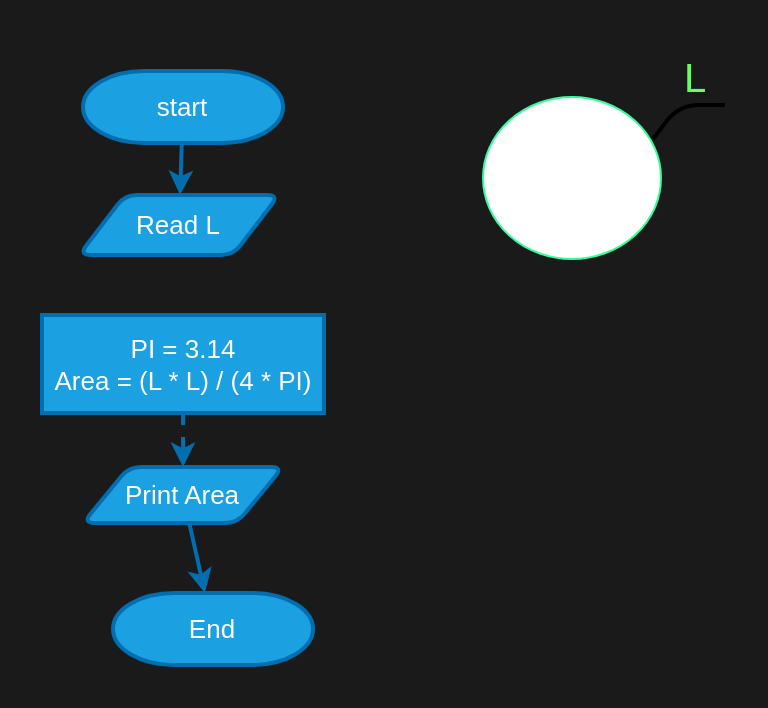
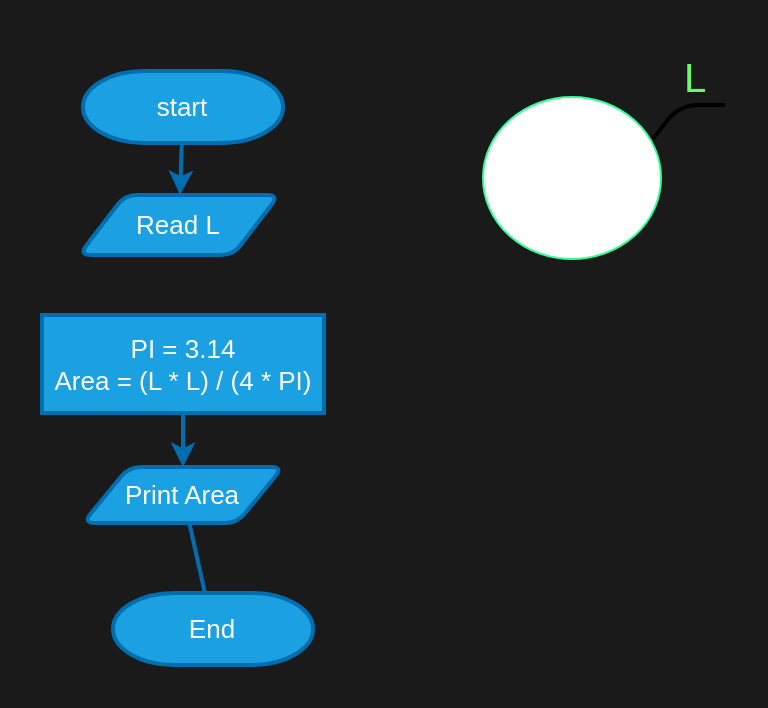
  <mxCell id="0" />
  <mxCell id="1" parent="0" />
  <mxCell id="2" value="" style="edgeStyle=none;html=1;fontSize=13;fillColor=#1ba1e2;strokeColor=#006EAF;strokeWidth=2;" edge="1" parent="1" source="3" target="4"><mxGeometry relative="1" as="geometry" /></mxCell>
  <mxCell id="3" value="&lt;font style=&quot;font-size: 13px;&quot;&gt;start&lt;/font&gt;" style="strokeWidth=2;html=1;shape=mxgraph.flowchart.terminator;whiteSpace=wrap;fillColor=#1ba1e2;fontColor=#ffffff;strokeColor=#006EAF;" vertex="1" parent="1"><mxGeometry x="41" y="35" width="100" height="36" as="geometry" /></mxCell>
  <mxCell id="4" value="Read L" style="shape=parallelogram;html=1;strokeWidth=2;perimeter=parallelogramPerimeter;whiteSpace=wrap;rounded=1;arcSize=12;size=0.23;fontSize=13;fillColor=#1ba1e2;fontColor=#ffffff;strokeColor=#006EAF;" vertex="1" parent="1"><mxGeometry x="39" y="97" width="100" height="30" as="geometry" /></mxCell>
- <mxCell id="5" value="" style="edgeStyle=none;html=1;strokeWidth=2;fontSize=20;fontColor=#66FF66;fillColor=#1ba1e2;strokeColor=#006EAF;dashed=1;" edge="1" parent="1" source="6" target="11"><mxGeometry relative="1" as="geometry" /></mxCell>
+ <mxCell id="5" value="" style="edgeStyle=none;html=1;strokeWidth=2;fontSize=20;fontColor=#66FF66;fillColor=#1ba1e2;strokeColor=#006EAF;" edge="1" parent="1" source="6" target="11"><mxGeometry relative="1" as="geometry" /></mxCell>
  <mxCell id="6" value="PI = 3.14&lt;br&gt;Area = (L * L) / (4 * PI)" style="whiteSpace=wrap;html=1;fontSize=13;fillColor=#1ba1e2;strokeColor=#006EAF;fontColor=#ffffff;strokeWidth=2;arcSize=12;rounded=0;" vertex="1" parent="1"><mxGeometry x="20.5" y="157" width="141" height="49" as="geometry" /></mxCell>
  <mxCell id="7" value="" style="verticalLabelPosition=bottom;verticalAlign=top;html=1;shape=mxgraph.flowchart.on-page_reference;fontSize=13;strokeColor=#33FF99;" vertex="1" parent="1"><mxGeometry x="241" y="48" width="89" height="81" as="geometry" /></mxCell>
  <mxCell id="8" value="" style="endArrow=none;html=1;strokeWidth=2;fontSize=13;" edge="1" parent="1"><mxGeometry width="50" height="50" relative="1" as="geometry"><mxPoint x="326" y="69" as="sourcePoint" /><mxPoint x="362" y="52" as="targetPoint" /><Array as="points"><mxPoint x="339" y="52" /></Array></mxGeometry></mxCell>
  <mxCell id="9" value="&lt;font color=&quot;#66ff66&quot; style=&quot;font-size: 20px;&quot;&gt;L&lt;/font&gt;" style="text;html=1;align=center;verticalAlign=middle;resizable=0;points=[];autosize=1;strokeColor=none;fillColor=none;fontSize=13;" vertex="1" parent="1"><mxGeometry x="332" y="20" width="29" height="36" as="geometry" /></mxCell>
- <mxCell id="10" value="" style="edgeStyle=none;html=1;strokeWidth=2;fontSize=20;fontColor=#66FF66;fillColor=#1ba1e2;strokeColor=#006EAF;" edge="1" parent="1" source="11" target="12"><mxGeometry relative="1" as="geometry" /></mxCell>
+ <mxCell id="10" value="" style="edgeStyle=none;html=1;strokeWidth=2;fontSize=20;fontColor=#66FF66;fillColor=#1ba1e2;strokeColor=#006EAF;endArrow=none;" edge="1" parent="1" source="11" target="12"><mxGeometry relative="1" as="geometry" /></mxCell>
  <mxCell id="11" value="Print Area" style="shape=parallelogram;html=1;strokeWidth=2;perimeter=parallelogramPerimeter;whiteSpace=wrap;rounded=1;arcSize=12;size=0.23;fontSize=13;fillColor=#1ba1e2;fontColor=#ffffff;strokeColor=#006EAF;" vertex="1" parent="1"><mxGeometry x="41" y="233" width="100" height="28" as="geometry" /></mxCell>
  <mxCell id="12" value="&lt;font style=&quot;font-size: 13px;&quot;&gt;End&lt;/font&gt;" style="strokeWidth=2;html=1;shape=mxgraph.flowchart.terminator;whiteSpace=wrap;fillColor=#1ba1e2;fontColor=#ffffff;strokeColor=#006EAF;" vertex="1" parent="1"><mxGeometry x="56" y="296" width="100" height="36" as="geometry" /></mxCell>
